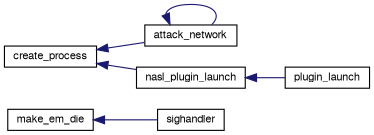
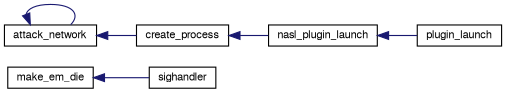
  digraph {
    rankdir=LR
    node [color=black fontname=FreeSans fontsize=10 shape=record]
    edge [color=midnightblue dir=back fontname=FreeSans fontsize=10 labelfontname=FreeSans labelfontsize=10 style=solid]
    n1 [height=0.2 label=make_em_die width=0.4]
    n2 [height=0.2 label=sighandler width=0.4]
    n3 [height=0.2 label=create_process width=0.4]
    n4 [height=0.2 label=attack_network width=0.4]
    n5 [height=0.2 label=nasl_plugin_launch width=0.4]
    n6 [height=0.2 label=plugin_launch width=0.4]
    n1 -> n2
-   n3 -> n4
+   n4 -> n3
    n3 -> n5
    n4 -> n4
    n5 -> n6
  }
